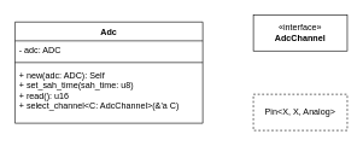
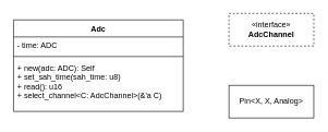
  <mxCell id="0" />
  <mxCell id="1" parent="0" />
  <mxCell id="2" value="Adc" style="swimlane;fontStyle=1;align=center;verticalAlign=top;childLayout=stackLayout;horizontal=1;startSize=26;horizontalStack=0;resizeParent=1;resizeParentMax=0;resizeLast=0;collapsible=1;marginBottom=0;whiteSpace=wrap;html=1;" parent="1" vertex="1"><mxGeometry x="20" y="30" width="260" height="140" as="geometry" /></mxCell>
- <mxCell id="3" value="- adc: ADC" style="text;strokeColor=none;fillColor=none;align=left;verticalAlign=top;spacingLeft=4;spacingRight=4;overflow=hidden;rotatable=0;points=[[0,0.5],[1,0.5]];portConstraint=eastwest;whiteSpace=wrap;html=1;" parent="2" vertex="1"><mxGeometry y="26" width="260" height="26" as="geometry" /></mxCell>
+ <mxCell id="3" value="- time: ADC" style="text;strokeColor=none;fillColor=none;align=left;verticalAlign=top;spacingLeft=4;spacingRight=4;overflow=hidden;rotatable=0;points=[[0,0.5],[1,0.5]];portConstraint=eastwest;whiteSpace=wrap;html=1;" parent="2" vertex="1"><mxGeometry y="26" width="260" height="26" as="geometry" /></mxCell>
  <mxCell id="4" value="" style="line;strokeWidth=1;fillColor=none;align=left;verticalAlign=middle;spacingTop=-1;spacingLeft=3;spacingRight=3;rotatable=0;labelPosition=right;points=[];portConstraint=eastwest;strokeColor=inherit;" parent="2" vertex="1"><mxGeometry y="52" width="260" height="8" as="geometry" /></mxCell>
  <mxCell id="5" value="&lt;div&gt;+ new(adc: ADC): Self&lt;/div&gt;&lt;div&gt;+ set_sah_time(sah_time: u8)&lt;/div&gt;&lt;div&gt;+ read(): u16&lt;/div&gt;&lt;div&gt;+ select_channel&amp;lt;C: AdcChannel&amp;gt;(&amp;amp;'a C)&lt;/div&gt;" style="text;strokeColor=none;fillColor=none;align=left;verticalAlign=top;spacingLeft=4;spacingRight=4;overflow=hidden;rotatable=0;points=[[0,0.5],[1,0.5]];portConstraint=eastwest;whiteSpace=wrap;html=1;" parent="2" vertex="1"><mxGeometry y="60" width="260" height="80" as="geometry" /></mxCell>
- <mxCell id="6" value="«interface»&lt;br&gt;&lt;b&gt;AdcChannel&lt;/b&gt;" style="html=1;whiteSpace=wrap;" vertex="1" parent="1"><mxGeometry x="350" y="20" width="130" height="50" as="geometry" /></mxCell>
- <mxCell id="7" value="Pin&amp;lt;X, X, Analog&amp;gt;" style="html=1;whiteSpace=wrap;dashed=1;" vertex="1" parent="1"><mxGeometry x="350" y="130" width="130" height="50" as="geometry" /></mxCell>
+ <mxCell id="6" value="«interface»&lt;br&gt;&lt;b&gt;AdcChannel&lt;/b&gt;" style="html=1;whiteSpace=wrap;dashed=1;" vertex="1" parent="1"><mxGeometry x="350" y="20" width="130" height="50" as="geometry" /></mxCell>
+ <mxCell id="7" value="Pin&amp;lt;X, X, Analog&amp;gt;" style="html=1;whiteSpace=wrap;" vertex="1" parent="1"><mxGeometry x="350" y="130" width="130" height="50" as="geometry" /></mxCell>
